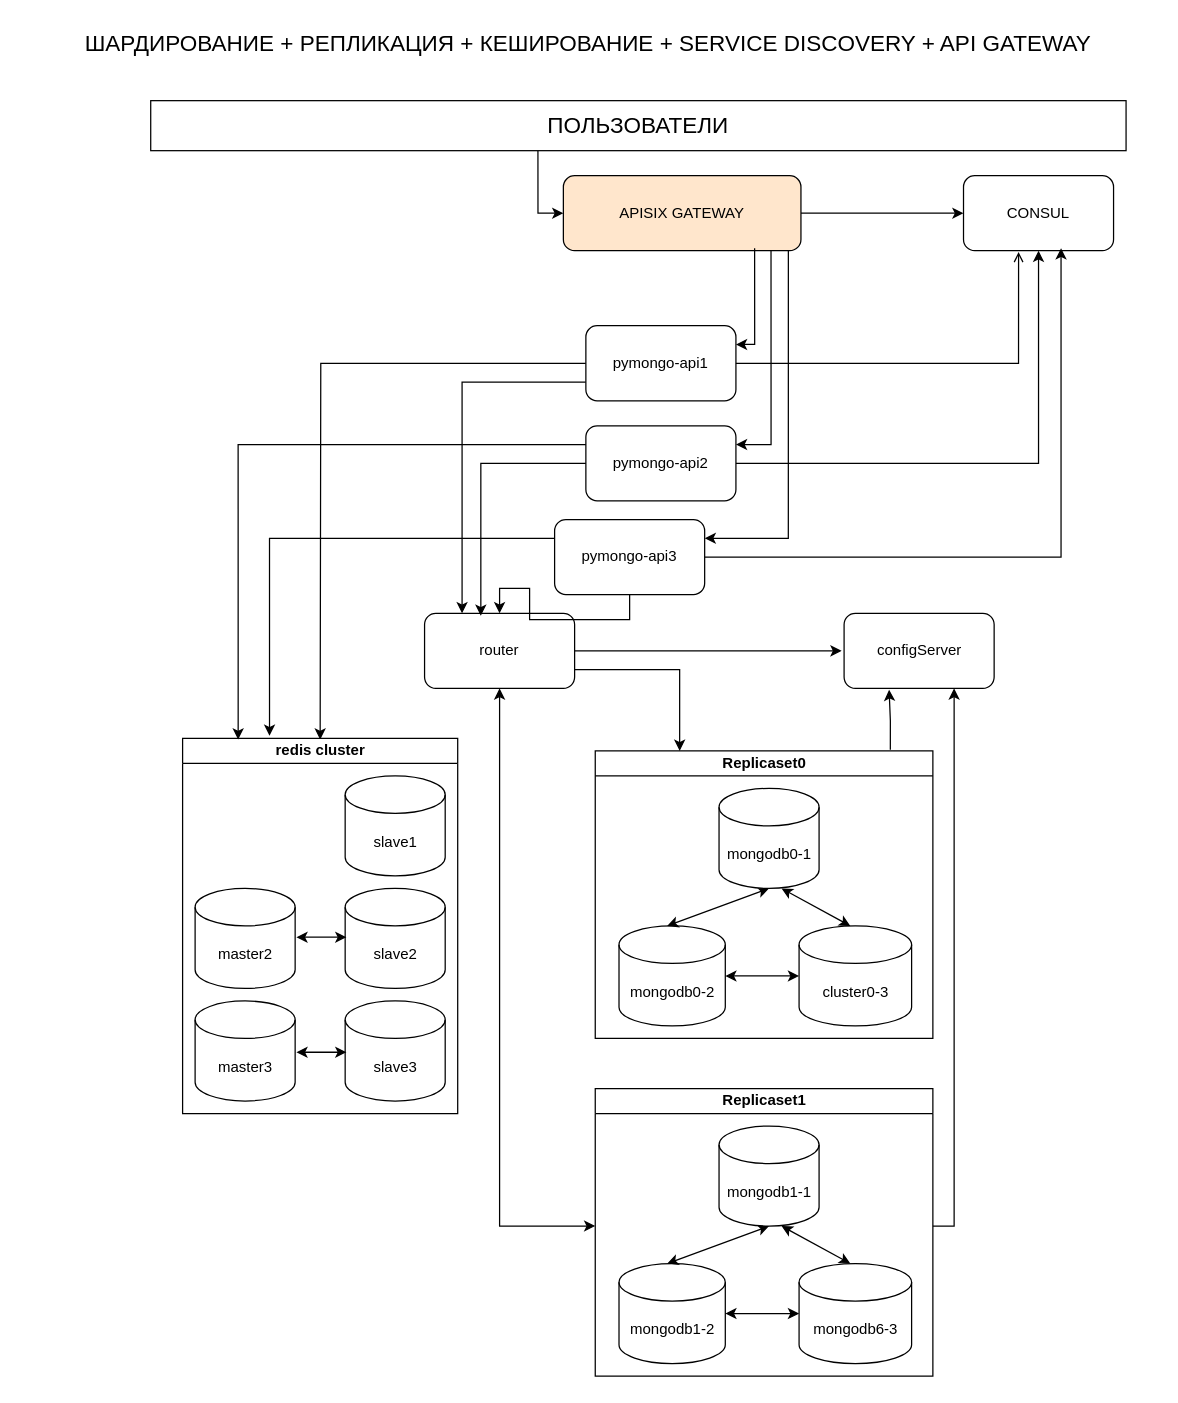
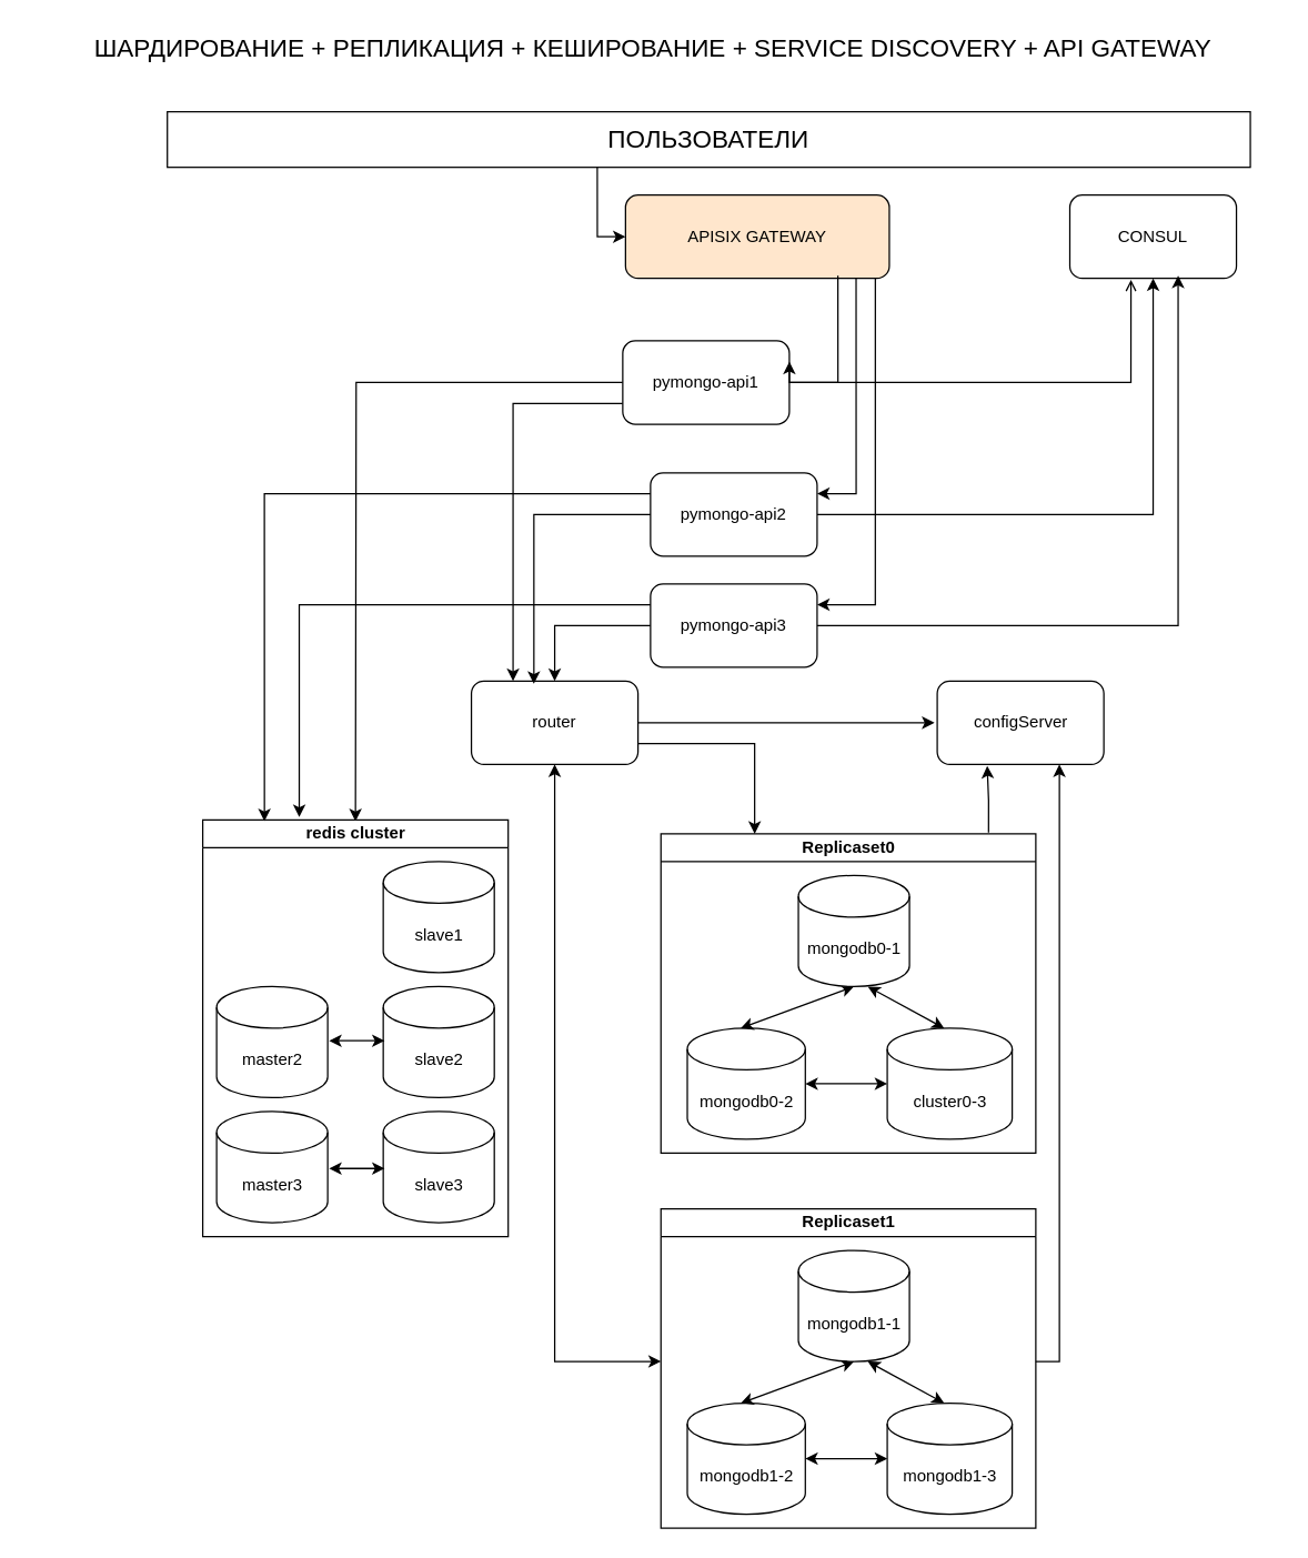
  <mxCell id="0" />
  <mxCell id="1" parent="0" />
  <mxCell id="2" style="edgeStyle=orthogonalEdgeStyle;rounded=0;orthogonalLoop=1;jettySize=auto;html=1;entryX=0.5;entryY=0;entryDx=0;entryDy=0;" parent="1" source="5" edge="1"><mxGeometry relative="1" as="geometry"><mxPoint x="255.5" y="591" as="targetPoint" /></mxGeometry></mxCell>
  <mxCell id="3" style="edgeStyle=orthogonalEdgeStyle;rounded=0;orthogonalLoop=1;jettySize=auto;html=1;entryX=0.25;entryY=0;entryDx=0;entryDy=0;exitX=0;exitY=0.75;exitDx=0;exitDy=0;" edge="1" parent="1" source="5" target="8"><mxGeometry relative="1" as="geometry" /></mxCell>
  <mxCell id="4" style="edgeStyle=orthogonalEdgeStyle;rounded=0;orthogonalLoop=1;jettySize=auto;html=1;entryX=1;entryY=0.25;entryDx=0;entryDy=0;exitX=0.874;exitY=0.983;exitDx=0;exitDy=0;exitPerimeter=0;" edge="1" parent="1" source="41" target="45"><mxGeometry relative="1" as="geometry"><mxPoint x="600" y="350" as="targetPoint" /><mxPoint x="660" y="300" as="sourcePoint" /></mxGeometry></mxCell>
- <mxCell id="5" value="pymongo-api1" style="rounded=1;whiteSpace=wrap;html=1;" parent="1" vertex="1"><mxGeometry x="468" y="260" width="120" height="60" as="geometry" /></mxCell>
+ <mxCell id="5" value="pymongo-api1" style="rounded=1;whiteSpace=wrap;html=1;" parent="1" vertex="1"><mxGeometry x="448" y="245" width="120" height="60" as="geometry" /></mxCell>
  <mxCell id="6" style="edgeStyle=orthogonalEdgeStyle;rounded=0;orthogonalLoop=1;jettySize=auto;html=1;exitX=1;exitY=0.5;exitDx=0;exitDy=0;entryX=0.367;entryY=1.017;entryDx=0;entryDy=0;entryPerimeter=0;endArrow=open;" parent="1" source="5" target="46" edge="1"><mxGeometry relative="1" as="geometry" /></mxCell>
  <mxCell id="7" style="edgeStyle=orthogonalEdgeStyle;rounded=0;orthogonalLoop=1;jettySize=auto;html=1;entryX=0;entryY=0.5;entryDx=0;entryDy=0;" parent="1" source="8" edge="1"><mxGeometry relative="1" as="geometry"><mxPoint x="672.5" y="520" as="targetPoint" /></mxGeometry></mxCell>
  <mxCell id="8" value="router" style="rounded=1;whiteSpace=wrap;html=1;" parent="1" vertex="1"><mxGeometry x="339" y="490" width="120" height="60" as="geometry" /></mxCell>
  <mxCell id="9" value="configServer" style="rounded=1;whiteSpace=wrap;html=1;" parent="1" vertex="1"><mxGeometry x="674.5" y="490" width="120" height="60" as="geometry" /></mxCell>
  <mxCell id="10" value="" style="endArrow=classic;startArrow=classic;html=1;rounded=0;entryX=0.5;entryY=1;entryDx=0;entryDy=0;movable=1;resizable=1;rotatable=1;deletable=1;editable=1;locked=0;connectable=1;edgeStyle=elbowEdgeStyle;elbow=vertical;" parent="1" target="8" edge="1"><mxGeometry width="50" height="50" relative="1" as="geometry"><mxPoint x="475.5" y="980" as="sourcePoint" /><mxPoint x="575.5" y="720" as="targetPoint" /><Array as="points"><mxPoint x="495.5" y="980" /></Array></mxGeometry></mxCell>
  <mxCell id="11" style="edgeStyle=orthogonalEdgeStyle;rounded=0;orthogonalLoop=1;jettySize=auto;html=1;entryX=0.35;entryY=1.017;entryDx=0;entryDy=0;entryPerimeter=0;exitX=0.874;exitY=-0.004;exitDx=0;exitDy=0;exitPerimeter=0;" parent="1" source="19" edge="1"><mxGeometry relative="1" as="geometry"><mxPoint x="710.5" y="551.02" as="targetPoint" /></mxGeometry></mxCell>
  <mxCell id="12" style="edgeStyle=orthogonalEdgeStyle;rounded=0;orthogonalLoop=1;jettySize=auto;html=1;entryX=0.75;entryY=1;entryDx=0;entryDy=0;" parent="1" edge="1"><mxGeometry relative="1" as="geometry"><mxPoint x="745.5" y="980" as="sourcePoint" /><Array as="points"><mxPoint x="762.5" y="980" /></Array><mxPoint x="762.5" y="550" as="targetPoint" /></mxGeometry></mxCell>
  <mxCell id="13" value="&lt;font style=&quot;font-size: 18px;&quot;&gt;ШАРДИРОВАНИЕ + РЕПЛИКАЦИЯ + КЕШИРОВАНИЕ + SERVICE DISCOVERY + API GATEWAY&lt;br&gt;&lt;/font&gt;" style="text;strokeColor=none;align=center;fillColor=none;html=1;verticalAlign=middle;whiteSpace=wrap;rounded=0;" parent="1" vertex="1"><mxGeometry x="20" y="20" width="900" height="30" as="geometry" /></mxCell>
  <mxCell id="14" value="mongodb0-2" style="shape=cylinder3;whiteSpace=wrap;html=1;boundedLbl=1;backgroundOutline=1;size=15;" parent="1" vertex="1"><mxGeometry x="494.5" y="740" width="85" height="80" as="geometry" /></mxCell>
  <mxCell id="15" value="cluster0-3" style="shape=cylinder3;whiteSpace=wrap;html=1;boundedLbl=1;backgroundOutline=1;size=15;" parent="1" vertex="1"><mxGeometry x="638.5" y="740" width="90" height="80" as="geometry" /></mxCell>
  <mxCell id="16" value="" style="endArrow=classic;startArrow=classic;html=1;rounded=0;entryX=0.5;entryY=1;entryDx=0;entryDy=0;entryPerimeter=0;exitX=0.5;exitY=0;exitDx=0;exitDy=0;exitPerimeter=0;" parent="1" target="20" edge="1"><mxGeometry width="50" height="50" relative="1" as="geometry"><mxPoint x="533" y="740" as="sourcePoint" /><mxPoint x="608.5" y="690" as="targetPoint" /></mxGeometry></mxCell>
  <mxCell id="17" value="" style="endArrow=classic;startArrow=classic;html=1;rounded=0;exitX=0.5;exitY=0;exitDx=0;exitDy=0;exitPerimeter=0;entryX=0.625;entryY=1;entryDx=0;entryDy=0;entryPerimeter=0;" parent="1" target="20" edge="1"><mxGeometry width="50" height="50" relative="1" as="geometry"><mxPoint x="679.5" y="740" as="sourcePoint" /><mxPoint x="608.5" y="690" as="targetPoint" /></mxGeometry></mxCell>
  <mxCell id="18" value="" style="endArrow=classic;startArrow=classic;html=1;rounded=0;exitX=1;exitY=0.5;exitDx=0;exitDy=0;exitPerimeter=0;entryX=0;entryY=0.5;entryDx=0;entryDy=0;entryPerimeter=0;" parent="1" source="14" target="15" edge="1"><mxGeometry width="50" height="50" relative="1" as="geometry"><mxPoint x="525.5" y="740" as="sourcePoint" /><mxPoint x="575.5" y="690" as="targetPoint" /></mxGeometry></mxCell>
  <mxCell id="19" value="Replicaset0" style="swimlane;whiteSpace=wrap;html=1;startSize=20;" parent="1" vertex="1"><mxGeometry x="475.5" y="600" width="270" height="230" as="geometry" /></mxCell>
  <mxCell id="20" value="mongodb0-1" style="shape=cylinder3;whiteSpace=wrap;html=1;boundedLbl=1;backgroundOutline=1;size=15;" parent="19" vertex="1"><mxGeometry x="99" y="30" width="80" height="80" as="geometry" /></mxCell>
  <mxCell id="21" style="edgeStyle=orthogonalEdgeStyle;rounded=0;orthogonalLoop=1;jettySize=auto;html=1;entryX=0.25;entryY=0;entryDx=0;entryDy=0;exitX=1;exitY=0.75;exitDx=0;exitDy=0;" parent="1" source="8" target="19" edge="1"><mxGeometry relative="1" as="geometry" /></mxCell>
  <mxCell id="22" value="mongodb1-2" style="shape=cylinder3;whiteSpace=wrap;html=1;boundedLbl=1;backgroundOutline=1;size=15;" parent="1" vertex="1"><mxGeometry x="494.5" y="1010" width="85" height="80" as="geometry" /></mxCell>
- <mxCell id="23" value="mongodb6-3" style="shape=cylinder3;whiteSpace=wrap;html=1;boundedLbl=1;backgroundOutline=1;size=15;" parent="1" vertex="1"><mxGeometry x="638.5" y="1010" width="90" height="80" as="geometry" /></mxCell>
+ <mxCell id="23" value="mongodb1-3" style="shape=cylinder3;whiteSpace=wrap;html=1;boundedLbl=1;backgroundOutline=1;size=15;" parent="1" vertex="1"><mxGeometry x="638.5" y="1010" width="90" height="80" as="geometry" /></mxCell>
  <mxCell id="24" value="" style="endArrow=classic;startArrow=classic;html=1;rounded=0;entryX=0.5;entryY=1;entryDx=0;entryDy=0;entryPerimeter=0;exitX=0.5;exitY=0;exitDx=0;exitDy=0;exitPerimeter=0;" parent="1" target="28" edge="1"><mxGeometry width="50" height="50" relative="1" as="geometry"><mxPoint x="533" y="1010" as="sourcePoint" /><mxPoint x="608.5" y="960" as="targetPoint" /></mxGeometry></mxCell>
  <mxCell id="25" value="" style="endArrow=classic;startArrow=classic;html=1;rounded=0;exitX=0.5;exitY=0;exitDx=0;exitDy=0;exitPerimeter=0;entryX=0.625;entryY=1;entryDx=0;entryDy=0;entryPerimeter=0;" parent="1" target="28" edge="1"><mxGeometry width="50" height="50" relative="1" as="geometry"><mxPoint x="679.5" y="1010" as="sourcePoint" /><mxPoint x="608.5" y="960" as="targetPoint" /></mxGeometry></mxCell>
  <mxCell id="26" value="" style="endArrow=classic;startArrow=classic;html=1;rounded=0;exitX=1;exitY=0.5;exitDx=0;exitDy=0;exitPerimeter=0;entryX=0;entryY=0.5;entryDx=0;entryDy=0;entryPerimeter=0;" parent="1" source="22" target="23" edge="1"><mxGeometry width="50" height="50" relative="1" as="geometry"><mxPoint x="525.5" y="1010" as="sourcePoint" /><mxPoint x="575.5" y="960" as="targetPoint" /></mxGeometry></mxCell>
  <mxCell id="27" value="Replicaset1" style="swimlane;whiteSpace=wrap;html=1;startSize=20;" parent="1" vertex="1"><mxGeometry x="475.5" y="870" width="270" height="230" as="geometry" /></mxCell>
  <mxCell id="28" value="mongodb1-1" style="shape=cylinder3;whiteSpace=wrap;html=1;boundedLbl=1;backgroundOutline=1;size=15;" parent="27" vertex="1"><mxGeometry x="99" y="30" width="80" height="80" as="geometry" /></mxCell>
  <mxCell id="29" value="redis cluster" style="swimlane;whiteSpace=wrap;html=1;startSize=20;" vertex="1" parent="1"><mxGeometry x="145.5" y="590" width="220" height="300" as="geometry" /></mxCell>
  <mxCell id="30" value="slave1" style="shape=cylinder3;whiteSpace=wrap;html=1;boundedLbl=1;backgroundOutline=1;size=15;" vertex="1" parent="29"><mxGeometry x="130" y="30" width="80" height="80" as="geometry" /></mxCell>
  <mxCell id="31" value="master2" style="shape=cylinder3;whiteSpace=wrap;html=1;boundedLbl=1;backgroundOutline=1;size=15;" vertex="1" parent="29"><mxGeometry x="10" y="120" width="80" height="80" as="geometry" /></mxCell>
  <mxCell id="32" value="&lt;div&gt;slave2&lt;/div&gt;" style="shape=cylinder3;whiteSpace=wrap;html=1;boundedLbl=1;backgroundOutline=1;size=15;" vertex="1" parent="29"><mxGeometry x="130" y="120" width="80" height="80" as="geometry" /></mxCell>
  <mxCell id="33" value="master3" style="shape=cylinder3;whiteSpace=wrap;html=1;boundedLbl=1;backgroundOutline=1;size=15;" vertex="1" parent="29"><mxGeometry x="10" y="210" width="80" height="80" as="geometry" /></mxCell>
  <mxCell id="34" value="&lt;div&gt;slave3&lt;/div&gt;" style="shape=cylinder3;whiteSpace=wrap;html=1;boundedLbl=1;backgroundOutline=1;size=15;" vertex="1" parent="29"><mxGeometry x="130" y="210" width="80" height="80" as="geometry" /></mxCell>
  <mxCell id="35" value="" style="endArrow=classic;startArrow=classic;html=1;rounded=0;exitX=1;exitY=0;exitDx=0;exitDy=52.5;exitPerimeter=0;entryX=0;entryY=0;entryDx=0;entryDy=52.5;entryPerimeter=0;" edge="1" parent="1"><mxGeometry width="50" height="50" relative="1" as="geometry"><mxPoint x="236.5" y="749" as="sourcePoint" /><mxPoint x="276.5" y="749" as="targetPoint" /><Array as="points"><mxPoint x="256.5" y="749" /></Array></mxGeometry></mxCell>
  <mxCell id="36" value="" style="endArrow=classic;startArrow=classic;html=1;rounded=0;exitX=1;exitY=0;exitDx=0;exitDy=52.5;exitPerimeter=0;entryX=0;entryY=0;entryDx=0;entryDy=52.5;entryPerimeter=0;" edge="1" parent="1"><mxGeometry width="50" height="50" relative="1" as="geometry"><mxPoint x="236.5" y="841" as="sourcePoint" /><mxPoint x="276.5" y="841" as="targetPoint" /><Array as="points"><mxPoint x="256.5" y="841" /></Array></mxGeometry></mxCell>
  <mxCell id="37" value="" style="edgeStyle=orthogonalEdgeStyle;rounded=0;orthogonalLoop=1;jettySize=auto;html=1;entryX=0;entryY=0.5;entryDx=0;entryDy=0;exitX=0.397;exitY=1;exitDx=0;exitDy=0;exitPerimeter=0;" edge="1" parent="1" source="38" target="41"><mxGeometry relative="1" as="geometry" /></mxCell>
  <mxCell id="38" value="&lt;font style=&quot;font-size: 18px;&quot;&gt;ПОЛЬЗОВАТЕЛИ&lt;/font&gt;" style="rounded=0;whiteSpace=wrap;html=1;" vertex="1" parent="1"><mxGeometry x="120" y="80" width="780" height="40" as="geometry" /></mxCell>
- <mxCell id="39" style="edgeStyle=orthogonalEdgeStyle;rounded=0;orthogonalLoop=1;jettySize=auto;html=1;" edge="1" parent="1" source="41" target="46"><mxGeometry relative="1" as="geometry" /></mxCell>
  <mxCell id="40" style="edgeStyle=orthogonalEdgeStyle;rounded=0;orthogonalLoop=1;jettySize=auto;html=1;entryX=1;entryY=0.25;entryDx=0;entryDy=0;exitX=0.947;exitY=1;exitDx=0;exitDy=0;exitPerimeter=0;" edge="1" parent="1" source="41" target="43"><mxGeometry relative="1" as="geometry" /></mxCell>
  <mxCell id="41" value="&lt;font style=&quot;font-size: 12px;&quot;&gt;APISIX GATEWAY&lt;/font&gt;" style="rounded=1;whiteSpace=wrap;html=1;fillColor=#ffe6cc;" vertex="1" parent="1"><mxGeometry x="450" y="140" width="190" height="60" as="geometry" /></mxCell>
  <mxCell id="42" style="edgeStyle=orthogonalEdgeStyle;rounded=0;orthogonalLoop=1;jettySize=auto;html=1;entryX=0.5;entryY=0;entryDx=0;entryDy=0;" edge="1" parent="1" source="43" target="8"><mxGeometry relative="1" as="geometry" /></mxCell>
- <mxCell id="43" value="pymongo-api3" style="rounded=1;whiteSpace=wrap;html=1;" vertex="1" parent="1"><mxGeometry x="443" y="415" width="120" height="60" as="geometry" /></mxCell>
+ <mxCell id="43" value="pymongo-api3" style="rounded=1;whiteSpace=wrap;html=1;" vertex="1" parent="1"><mxGeometry x="468" y="420" width="120" height="60" as="geometry" /></mxCell>
  <mxCell id="44" style="edgeStyle=orthogonalEdgeStyle;rounded=0;orthogonalLoop=1;jettySize=auto;html=1;entryX=0.5;entryY=1;entryDx=0;entryDy=0;" edge="1" parent="1" source="45" target="46"><mxGeometry relative="1" as="geometry" /></mxCell>
  <mxCell id="45" value="pymongo-api2" style="rounded=1;whiteSpace=wrap;html=1;" vertex="1" parent="1"><mxGeometry x="468" y="340" width="120" height="60" as="geometry" /></mxCell>
  <mxCell id="46" value="CONSUL" style="rounded=1;whiteSpace=wrap;html=1;" vertex="1" parent="1"><mxGeometry x="770" y="140" width="120" height="60" as="geometry" /></mxCell>
  <mxCell id="47" style="edgeStyle=orthogonalEdgeStyle;rounded=0;orthogonalLoop=1;jettySize=auto;html=1;entryX=0.65;entryY=0.967;entryDx=0;entryDy=0;entryPerimeter=0;" edge="1" parent="1" source="43" target="46"><mxGeometry relative="1" as="geometry" /></mxCell>
  <mxCell id="48" style="edgeStyle=orthogonalEdgeStyle;rounded=0;orthogonalLoop=1;jettySize=auto;html=1;entryX=0.375;entryY=0.033;entryDx=0;entryDy=0;entryPerimeter=0;" edge="1" parent="1" source="45" target="8"><mxGeometry relative="1" as="geometry" /></mxCell>
  <mxCell id="49" style="edgeStyle=orthogonalEdgeStyle;rounded=0;orthogonalLoop=1;jettySize=auto;html=1;entryX=1;entryY=0.25;entryDx=0;entryDy=0;exitX=0.805;exitY=0.967;exitDx=0;exitDy=0;exitPerimeter=0;" edge="1" parent="1" source="41" target="5"><mxGeometry relative="1" as="geometry"><Array as="points"><mxPoint x="603" y="275" /></Array></mxGeometry></mxCell>
  <mxCell id="50" style="edgeStyle=orthogonalEdgeStyle;rounded=0;orthogonalLoop=1;jettySize=auto;html=1;entryX=0.202;entryY=0.003;entryDx=0;entryDy=0;entryPerimeter=0;exitX=0;exitY=0.25;exitDx=0;exitDy=0;" edge="1" parent="1" source="45" target="29"><mxGeometry relative="1" as="geometry" /></mxCell>
  <mxCell id="51" style="edgeStyle=orthogonalEdgeStyle;rounded=0;orthogonalLoop=1;jettySize=auto;html=1;entryX=0.316;entryY=-0.007;entryDx=0;entryDy=0;entryPerimeter=0;exitX=0;exitY=0.25;exitDx=0;exitDy=0;" edge="1" parent="1" source="43" target="29"><mxGeometry relative="1" as="geometry" /></mxCell>
